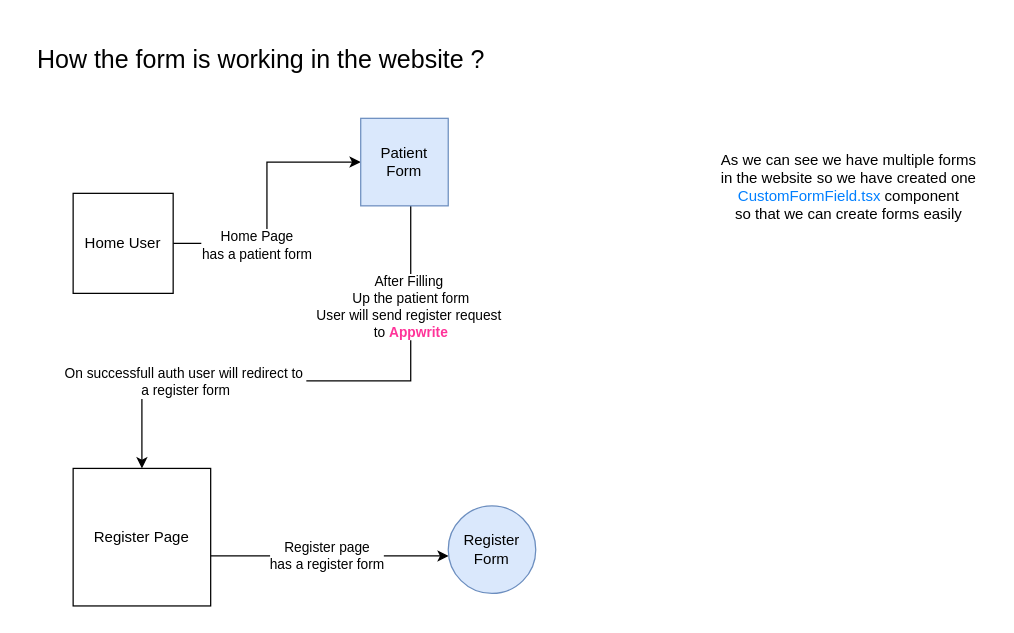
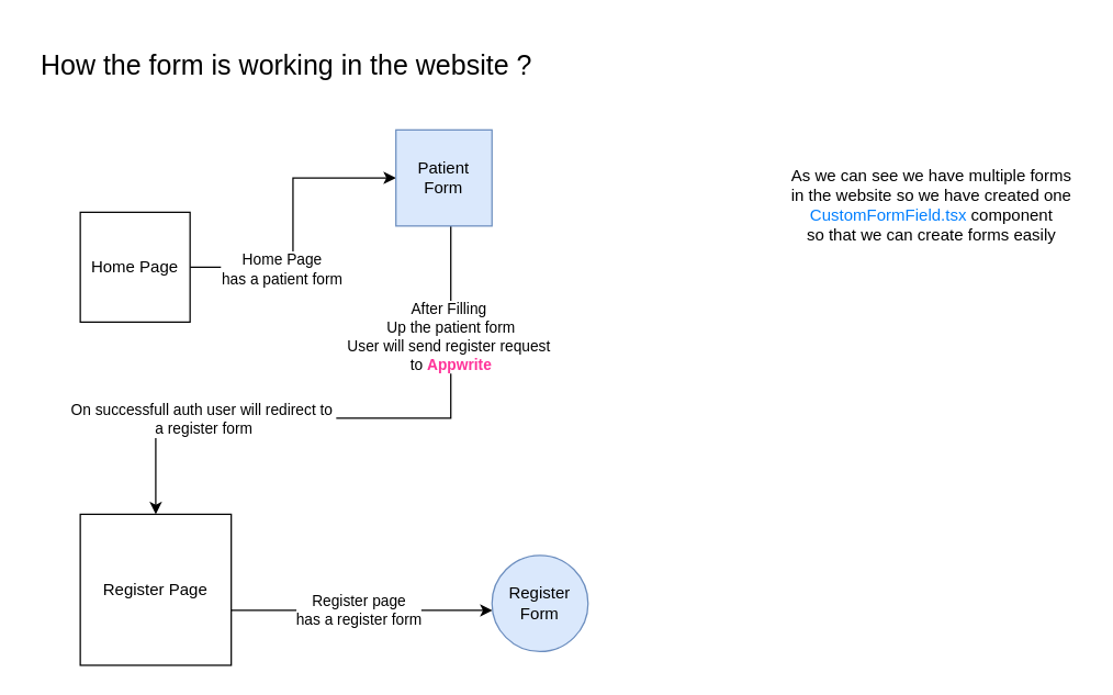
  <mxCell id="0" />
  <mxCell id="1" parent="0" />
  <mxCell id="2" style="edgeStyle=orthogonalEdgeStyle;rounded=0;orthogonalLoop=1;jettySize=auto;html=1;" edge="1" parent="1" source="4" target="9"><mxGeometry relative="1" as="geometry"><mxPoint x="238" y="114" as="targetPoint" /></mxGeometry></mxCell>
  <mxCell id="3" value="Home Page&lt;div&gt;has a patient form&lt;/div&gt;" style="edgeLabel;html=1;align=center;verticalAlign=middle;resizable=0;points=[];" vertex="1" connectable="0" parent="2"><mxGeometry x="-0.386" y="-1" relative="1" as="geometry"><mxPoint as="offset" /></mxGeometry></mxCell>
- <mxCell id="4" value="Home User" style="whiteSpace=wrap;html=1;aspect=fixed;" vertex="1" parent="1"><mxGeometry x="58" y="154" width="80" height="80" as="geometry" /></mxCell>
+ <mxCell id="4" value="Home Page" style="whiteSpace=wrap;html=1;aspect=fixed;" vertex="1" parent="1"><mxGeometry x="58" y="154" width="80" height="80" as="geometry" /></mxCell>
  <mxCell id="5" value="&lt;p style=&quot;line-height: 160%;&quot;&gt;&lt;font style=&quot;font-size: 20px;&quot;&gt;How the form is working in the website ?&lt;/font&gt;&lt;/p&gt;" style="text;html=1;align=center;verticalAlign=middle;resizable=0;points=[];autosize=1;strokeColor=none;fillColor=none;" vertex="1" parent="1"><mxGeometry x="20" y="20" width="376" height="58" as="geometry" /></mxCell>
  <mxCell id="6" style="edgeStyle=orthogonalEdgeStyle;rounded=0;orthogonalLoop=1;jettySize=auto;html=1;" edge="1" parent="1" source="9" target="12"><mxGeometry relative="1" as="geometry"><mxPoint x="298" y="294" as="targetPoint" /><Array as="points"><mxPoint x="328" y="304" /></Array></mxGeometry></mxCell>
  <mxCell id="7" value="After Filling&amp;nbsp;&lt;div&gt;Up the patient form&lt;/div&gt;&lt;div&gt;User will send register request&amp;nbsp;&lt;/div&gt;&lt;div&gt;to &lt;b&gt;&lt;font color=&quot;#ff3399&quot;&gt;Appwrite&lt;/font&gt;&lt;/b&gt;&lt;/div&gt;" style="edgeLabel;html=1;align=center;verticalAlign=middle;resizable=0;points=[];" vertex="1" connectable="0" parent="6"><mxGeometry x="-0.469" y="-1" relative="1" as="geometry"><mxPoint y="-33" as="offset" /></mxGeometry></mxCell>
  <mxCell id="8" value="On successfull auth user will redirect to&amp;nbsp;&lt;div&gt;a register form&lt;/div&gt;" style="edgeLabel;html=1;align=center;verticalAlign=middle;resizable=0;points=[];" vertex="1" connectable="0" parent="6"><mxGeometry x="-0.211" y="-1" relative="1" as="geometry"><mxPoint x="-153" y="1" as="offset" /></mxGeometry></mxCell>
  <mxCell id="9" value="Patient Form" style="whiteSpace=wrap;html=1;aspect=fixed;fillColor=#dae8fc;strokeColor=#6c8ebf;" vertex="1" parent="1"><mxGeometry x="288" y="94" width="70" height="70" as="geometry" /></mxCell>
  <mxCell id="10" style="edgeStyle=orthogonalEdgeStyle;rounded=0;orthogonalLoop=1;jettySize=auto;html=1;" edge="1" parent="1" source="12" target="13"><mxGeometry relative="1" as="geometry"><Array as="points"><mxPoint x="258" y="444" /><mxPoint x="258" y="444" /></Array></mxGeometry></mxCell>
  <mxCell id="11" value="Register page&lt;div&gt;has a register form&lt;/div&gt;" style="edgeLabel;html=1;align=center;verticalAlign=middle;resizable=0;points=[];" vertex="1" connectable="0" parent="10"><mxGeometry x="-0.036" y="1" relative="1" as="geometry"><mxPoint as="offset" /></mxGeometry></mxCell>
  <mxCell id="12" value="Register Page" style="whiteSpace=wrap;html=1;aspect=fixed;" vertex="1" parent="1"><mxGeometry x="58" y="374" width="110" height="110" as="geometry" /></mxCell>
  <mxCell id="13" value="Register Form" style="ellipse;whiteSpace=wrap;html=1;aspect=fixed;fillColor=#dae8fc;strokeColor=#6c8ebf;" vertex="1" parent="1"><mxGeometry x="358" y="404" width="70" height="70" as="geometry" /></mxCell>
  <mxCell id="14" value="As we can see we have multiple forms&lt;div&gt;in the website so we have created one&lt;/div&gt;&lt;div&gt;&lt;font color=&quot;#007fff&quot;&gt;CustomFormField.tsx &lt;/font&gt;component&lt;/div&gt;&lt;div&gt;so that we can create forms easily&lt;/div&gt;" style="text;html=1;align=center;verticalAlign=middle;resizable=0;points=[];autosize=1;strokeColor=none;fillColor=none;" vertex="1" parent="1"><mxGeometry x="566.5" y="114" width="222" height="70" as="geometry" /></mxCell>
